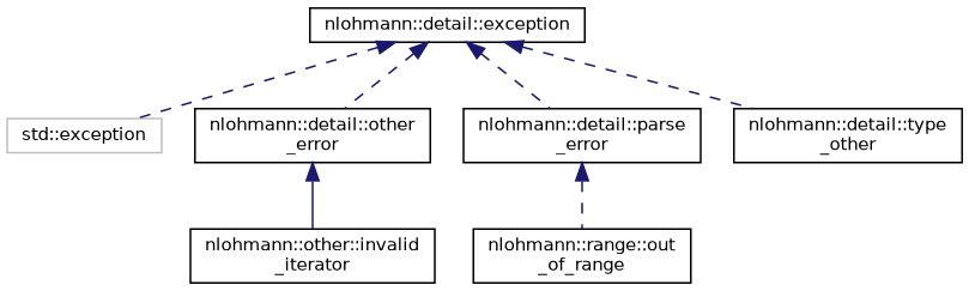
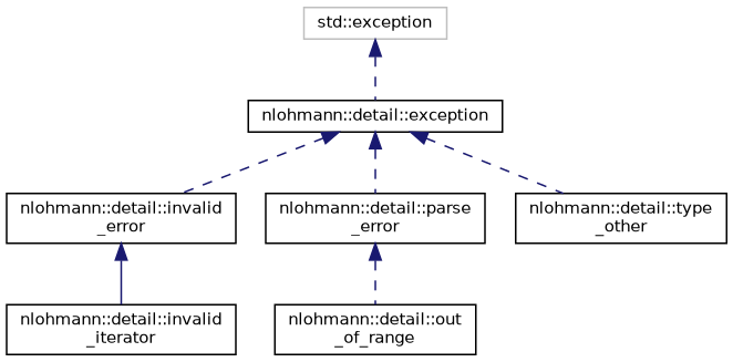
  digraph {
    rankdir=TB
    node [color=black fillcolor=white fontname=Helvetica fontsize=10 shape=record style=filled]
    edge [color=midnightblue dir=back fontname=Helvetica fontsize=10 labelfontname=Helvetica labelfontsize=10 style=dashed]
    n1 [color=grey75 height=0.2 label="std::exception" width=0.4]
    n2 [height=0.2 label="nlohmann::detail::exception" width=0.4]
-   n3 [height=0.2 label="nlohmann::detail::other\l_error" width=0.4]
+   n3 [height=0.2 label="nlohmann::detail::invalid\l_error" width=0.4]
    n4 [height=0.2 label="nlohmann::detail::parse\l_error" width=0.4]
    n5 [height=0.2 label="nlohmann::detail::type\l_other" width=0.4]
-   n6 [height=0.2 label="nlohmann::other::invalid\l_iterator" width=0.4]
-   n7 [height=0.2 label="nlohmann::range::out\l_of_range" width=0.4]
-   n2 -> n1
+   n6 [height=0.2 label="nlohmann::detail::invalid\l_iterator" width=0.4]
+   n7 [height=0.2 label="nlohmann::detail::out\l_of_range" width=0.4]
+   n1 -> n2
    n2 -> n3
    n2 -> n4
    n2 -> n5
    n3 -> n6 [style=solid]
    n4 -> n7
  }
